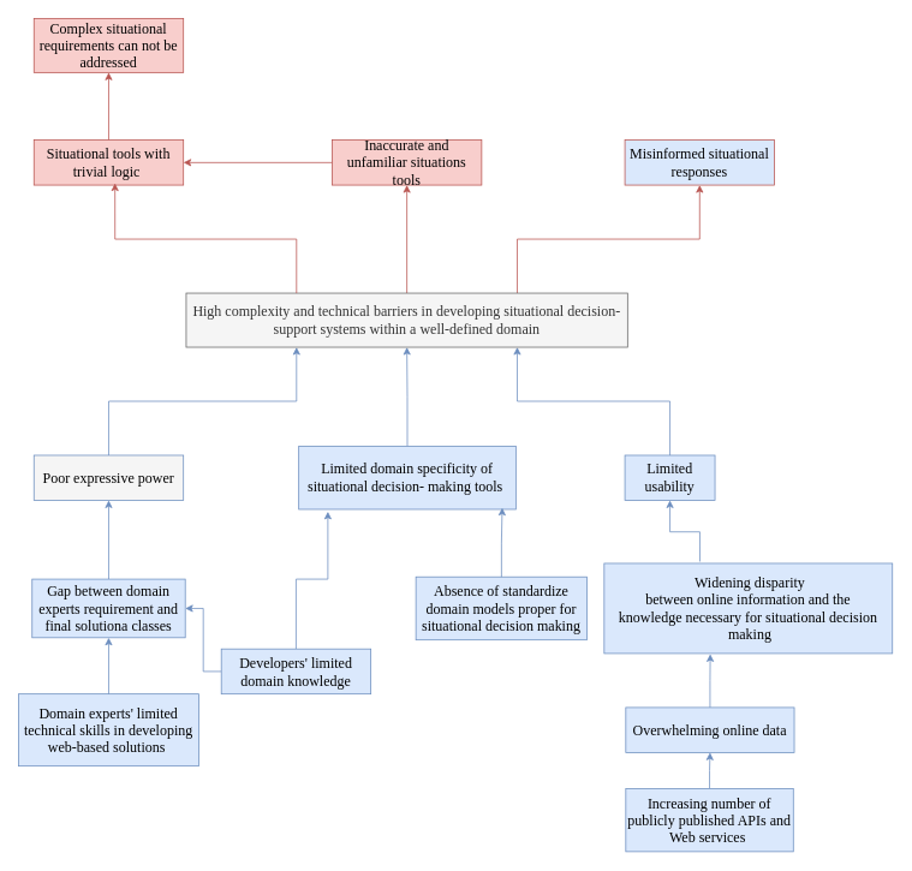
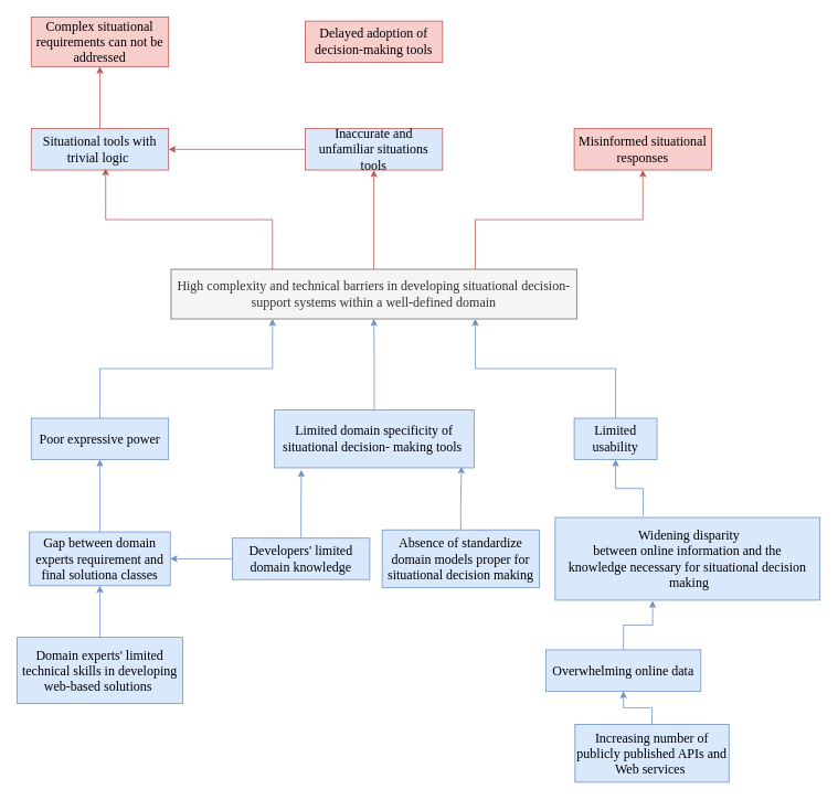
  <mxCell id="0" />
  <mxCell id="1" parent="0" />
  <mxCell id="2" style="edgeStyle=orthogonalEdgeStyle;rounded=0;orthogonalLoop=1;jettySize=auto;html=1;entryX=1;entryY=0.5;entryDx=0;entryDy=0;exitX=0;exitY=0.5;exitDx=0;exitDy=0;fillColor=#dae8fc;strokeColor=#6c8ebf;" parent="1" source="9" target="30" edge="1"><mxGeometry relative="1" as="geometry"><mxPoint x="198.043" y="795" as="sourcePoint" /></mxGeometry></mxCell>
  <mxCell id="3" style="edgeStyle=orthogonalEdgeStyle;rounded=0;orthogonalLoop=1;jettySize=auto;html=1;fillColor=#dae8fc;strokeColor=#6c8ebf;entryX=0.368;entryY=1.007;entryDx=0;entryDy=0;entryPerimeter=0;" parent="1" source="4" target="13" edge="1"><mxGeometry relative="1" as="geometry" /></mxCell>
- <mxCell id="4" value="&lt;font face=&quot;Garamond&quot;&gt;&lt;span style=&quot;font-size: 16px;&quot;&gt;Overwhelming online data&lt;/span&gt;&lt;/font&gt;" style="rounded=0;whiteSpace=wrap;html=1;fillColor=#dae8fc;strokeColor=#6c8ebf;" parent="1" vertex="1"><mxGeometry x="694" y="785" width="187" height="50" as="geometry" /></mxCell>
+ <mxCell id="4" value="&lt;font face=&quot;Garamond&quot;&gt;&lt;span style=&quot;font-size: 16px;&quot;&gt;Overwhelming online data&lt;/span&gt;&lt;/font&gt;" style="rounded=0;whiteSpace=wrap;html=1;fillColor=#dae8fc;strokeColor=#6c8ebf;" parent="1" vertex="1"><mxGeometry x="659" y="785" width="187" height="50" as="geometry" /></mxCell>
  <mxCell id="5" style="edgeStyle=orthogonalEdgeStyle;rounded=0;orthogonalLoop=1;jettySize=auto;html=1;exitX=0.5;exitY=0;exitDx=0;exitDy=0;fillColor=#dae8fc;strokeColor=#6c8ebf;" parent="1" source="6" target="4" edge="1"><mxGeometry relative="1" as="geometry" /></mxCell>
  <mxCell id="6" value="&lt;font face=&quot;Garamond&quot;&gt;&lt;span style=&quot;font-size: 16px;&quot;&gt;Increasing number of publicly published APIs and Web services&amp;nbsp;&lt;/span&gt;&lt;/font&gt;" style="rounded=0;whiteSpace=wrap;html=1;fillColor=#dae8fc;strokeColor=#6c8ebf;" parent="1" vertex="1"><mxGeometry x="694" y="875" width="186" height="70" as="geometry" /></mxCell>
  <mxCell id="7" value="&lt;font face=&quot;Garamond&quot;&gt;&lt;span style=&quot;font-size: 16px;&quot;&gt;Domain experts' limited technical skills in developing web-based solutions&amp;nbsp;&lt;/span&gt;&lt;/font&gt;" style="rounded=0;whiteSpace=wrap;html=1;fillColor=#dae8fc;strokeColor=#6c8ebf;" parent="1" vertex="1"><mxGeometry x="20" y="770" width="200" height="80" as="geometry" /></mxCell>
  <mxCell id="8" style="edgeStyle=orthogonalEdgeStyle;rounded=0;orthogonalLoop=1;jettySize=auto;html=1;entryX=0.134;entryY=1.036;entryDx=0;entryDy=0;fillColor=#dae8fc;strokeColor=#6c8ebf;entryPerimeter=0;" parent="1" source="9" target="11" edge="1"><mxGeometry relative="1" as="geometry" /></mxCell>
- <mxCell id="9" value="&lt;font face=&quot;Garamond&quot;&gt;&lt;span style=&quot;font-size: 16px;&quot;&gt;Developers' limited domain knowledge&lt;/span&gt;&lt;/font&gt;" style="rounded=0;whiteSpace=wrap;html=1;fillColor=#dae8fc;strokeColor=#6c8ebf;" parent="1" vertex="1"><mxGeometry x="245" y="720" width="166" height="50" as="geometry" /></mxCell>
+ <mxCell id="9" value="&lt;font face=&quot;Garamond&quot;&gt;&lt;span style=&quot;font-size: 16px;&quot;&gt;Developers' limited domain knowledge&lt;/span&gt;&lt;/font&gt;" style="rounded=0;whiteSpace=wrap;html=1;fillColor=#dae8fc;strokeColor=#6c8ebf;" parent="1" vertex="1"><mxGeometry x="280" y="650" width="166" height="50" as="geometry" /></mxCell>
  <mxCell id="10" style="edgeStyle=orthogonalEdgeStyle;rounded=0;orthogonalLoop=1;jettySize=auto;html=1;entryX=0.5;entryY=1;entryDx=0;entryDy=0;exitX=0.5;exitY=0;exitDx=0;exitDy=0;fillColor=#dae8fc;strokeColor=#6c8ebf;" parent="1" source="11" target="20" edge="1"><mxGeometry relative="1" as="geometry" /></mxCell>
  <mxCell id="11" value="&lt;font face=&quot;Garamond&quot;&gt;&lt;span style=&quot;font-size: 16px;&quot;&gt;Limited domain specificity of situational decision- making tools&amp;nbsp;&lt;/span&gt;&lt;/font&gt;" style="rounded=0;whiteSpace=wrap;html=1;fillColor=#dae8fc;strokeColor=#6c8ebf;" parent="1" vertex="1"><mxGeometry x="331" y="495" width="241" height="70" as="geometry" /></mxCell>
  <mxCell id="12" style="edgeStyle=orthogonalEdgeStyle;rounded=0;orthogonalLoop=1;jettySize=auto;html=1;fillColor=#dae8fc;strokeColor=#6c8ebf;exitX=0.332;exitY=-0.02;exitDx=0;exitDy=0;exitPerimeter=0;" parent="1" source="13" target="17" edge="1"><mxGeometry relative="1" as="geometry" /></mxCell>
  <mxCell id="13" value="&lt;div style=&quot;font-size: 16px;&quot;&gt;&lt;font style=&quot;font-size: 16px;&quot; face=&quot;Garamond&quot;&gt;&amp;nbsp;Widening disparity&lt;/font&gt;&lt;/div&gt;&lt;div style=&quot;font-size: 16px;&quot;&gt;&lt;font style=&quot;font-size: 16px;&quot; face=&quot;Garamond&quot;&gt;between online information and the&lt;/font&gt;&lt;/div&gt;&lt;div style=&quot;font-size: 16px;&quot;&gt;&lt;font style=&quot;font-size: 16px;&quot; face=&quot;Garamond&quot;&gt;knowledge necessary for situational decision&lt;/font&gt;&lt;/div&gt;&lt;div style=&quot;font-size: 16px;&quot;&gt;&lt;font style=&quot;font-size: 16px;&quot; face=&quot;Garamond&quot;&gt;&amp;nbsp;making&lt;/font&gt;&lt;/div&gt;" style="rounded=0;whiteSpace=wrap;html=1;fillColor=#dae8fc;strokeColor=#6c8ebf;" parent="1" vertex="1"><mxGeometry x="670" y="625" width="320" height="100" as="geometry" /></mxCell>
  <mxCell id="14" style="edgeStyle=orthogonalEdgeStyle;rounded=0;orthogonalLoop=1;jettySize=auto;html=1;entryX=0.25;entryY=1;entryDx=0;entryDy=0;exitX=0.5;exitY=0;exitDx=0;exitDy=0;fillColor=#dae8fc;strokeColor=#6c8ebf;" parent="1" source="15" target="20" edge="1"><mxGeometry relative="1" as="geometry" /></mxCell>
- <mxCell id="15" value="&lt;font style=&quot;&quot; face=&quot;Garamond&quot;&gt;&lt;span style=&quot;font-size: 16px;&quot;&gt;Poor expressive power&lt;/span&gt;&lt;/font&gt;" style="rounded=0;whiteSpace=wrap;html=1;fillColor=#f5f5f5;strokeColor=#6c8ebf;" parent="1" vertex="1"><mxGeometry x="37" y="505" width="166" height="50" as="geometry" /></mxCell>
+ <mxCell id="15" value="&lt;font style=&quot;&quot; face=&quot;Garamond&quot;&gt;&lt;span style=&quot;font-size: 16px;&quot;&gt;Poor expressive power&lt;/span&gt;&lt;/font&gt;" style="rounded=0;whiteSpace=wrap;html=1;fillColor=#dae8fc;strokeColor=#6c8ebf;" parent="1" vertex="1"><mxGeometry x="37" y="505" width="166" height="50" as="geometry" /></mxCell>
  <mxCell id="16" style="edgeStyle=orthogonalEdgeStyle;rounded=0;orthogonalLoop=1;jettySize=auto;html=1;exitX=0.5;exitY=0;exitDx=0;exitDy=0;entryX=0.75;entryY=1;entryDx=0;entryDy=0;fillColor=#dae8fc;strokeColor=#6c8ebf;" parent="1" source="17" target="20" edge="1"><mxGeometry relative="1" as="geometry" /></mxCell>
  <mxCell id="17" value="&lt;font style=&quot;&quot; face=&quot;Garamond&quot;&gt;&lt;span style=&quot;font-size: 16px;&quot;&gt;Limited usability&lt;/span&gt;&lt;/font&gt;" style="rounded=0;whiteSpace=wrap;html=1;fillColor=#dae8fc;strokeColor=#6c8ebf;" parent="1" vertex="1"><mxGeometry x="693" y="505" width="100" height="50" as="geometry" /></mxCell>
  <mxCell id="18" style="edgeStyle=orthogonalEdgeStyle;rounded=0;orthogonalLoop=1;jettySize=auto;html=1;entryX=0.5;entryY=1;entryDx=0;entryDy=0;exitX=0.75;exitY=0;exitDx=0;exitDy=0;fillColor=#f8cecc;strokeColor=#b85450;" parent="1" source="20" target="21" edge="1"><mxGeometry relative="1" as="geometry" /></mxCell>
  <mxCell id="19" style="edgeStyle=orthogonalEdgeStyle;rounded=0;orthogonalLoop=1;jettySize=auto;html=1;entryX=0.5;entryY=1;entryDx=0;entryDy=0;fillColor=#f8cecc;strokeColor=#b85450;" parent="1" source="20" target="26" edge="1"><mxGeometry relative="1" as="geometry" /></mxCell>
  <mxCell id="20" value="&lt;font style=&quot;font-size: 16px;&quot; face=&quot;Garamond&quot;&gt;High complexity and technical barriers in developing situational decision-support systems within a well-defined domain&lt;/font&gt;" style="rounded=0;whiteSpace=wrap;html=1;fillColor=#f5f5f5;strokeColor=#666666;fontColor=#333333;" parent="1" vertex="1"><mxGeometry x="206" y="325" width="490" height="60" as="geometry" /></mxCell>
- <mxCell id="21" value="&lt;span style=&quot;font-family: Garamond; font-size: 16px;&quot;&gt;Misinformed situational responses&lt;/span&gt;" style="rounded=0;whiteSpace=wrap;html=1;fillColor=#dae8fc;strokeColor=#b85450;" parent="1" vertex="1"><mxGeometry x="693" y="155" width="166" height="50" as="geometry" /></mxCell>
+ <mxCell id="21" value="&lt;span style=&quot;font-family: Garamond; font-size: 16px;&quot;&gt;Misinformed situational responses&lt;/span&gt;" style="rounded=0;whiteSpace=wrap;html=1;fillColor=#f8cecc;strokeColor=#b85450;" parent="1" vertex="1"><mxGeometry x="693" y="155" width="166" height="50" as="geometry" /></mxCell>
  <mxCell id="22" style="edgeStyle=orthogonalEdgeStyle;rounded=0;orthogonalLoop=1;jettySize=auto;html=1;exitX=0.5;exitY=0;exitDx=0;exitDy=0;entryX=0.5;entryY=1;entryDx=0;entryDy=0;fillColor=#f8cecc;strokeColor=#b85450;" parent="1" source="23" target="24" edge="1"><mxGeometry relative="1" as="geometry" /></mxCell>
- <mxCell id="23" value="&lt;font face=&quot;Garamond&quot;&gt;&lt;span style=&quot;font-size: 16px;&quot;&gt;Situational tools with trivial logic&amp;nbsp;&lt;/span&gt;&lt;/font&gt;" style="rounded=0;whiteSpace=wrap;html=1;fillColor=#f8cecc;strokeColor=#b85450;" parent="1" vertex="1"><mxGeometry x="37" y="155" width="166" height="50" as="geometry" /></mxCell>
+ <mxCell id="23" value="&lt;font face=&quot;Garamond&quot;&gt;&lt;span style=&quot;font-size: 16px;&quot;&gt;Situational tools with trivial logic&amp;nbsp;&lt;/span&gt;&lt;/font&gt;" style="rounded=0;whiteSpace=wrap;html=1;fillColor=#dae8fc;strokeColor=#b85450;" parent="1" vertex="1"><mxGeometry x="37" y="155" width="166" height="50" as="geometry" /></mxCell>
  <mxCell id="24" value="&lt;font face=&quot;Garamond&quot;&gt;&lt;span style=&quot;font-size: 16px;&quot;&gt;Complex situational requirements can not be addressed&lt;/span&gt;&lt;/font&gt;" style="rounded=0;whiteSpace=wrap;html=1;fillColor=#f8cecc;strokeColor=#b85450;" parent="1" vertex="1"><mxGeometry x="37" y="20" width="166" height="60" as="geometry" /></mxCell>
  <mxCell id="25" value="&lt;font face=&quot;Garamond&quot;&gt;&lt;span style=&quot;font-size: 16px;&quot;&gt;Absence of standardize domain models proper for situational decision making&lt;/span&gt;&lt;/font&gt;" style="rounded=0;whiteSpace=wrap;html=1;fillColor=#dae8fc;strokeColor=#6c8ebf;" parent="1" vertex="1"><mxGeometry x="461" y="640" width="190" height="70" as="geometry" /></mxCell>
- <mxCell id="26" value="&lt;font face=&quot;Garamond&quot;&gt;&lt;span style=&quot;font-size: 16px;&quot;&gt;Inaccurate and unfamiliar situations tools&lt;/span&gt;&lt;/font&gt;" style="rounded=0;whiteSpace=wrap;html=1;fillColor=#f8cecc;strokeColor=#b85450;" parent="1" vertex="1"><mxGeometry x="368" y="155" width="166" height="50" as="geometry" /></mxCell>
+ <mxCell id="26" value="&lt;font face=&quot;Garamond&quot;&gt;&lt;span style=&quot;font-size: 16px;&quot;&gt;Inaccurate and unfamiliar situations tools&lt;/span&gt;&lt;/font&gt;" style="rounded=0;whiteSpace=wrap;html=1;fillColor=#dae8fc;strokeColor=#b85450;" parent="1" vertex="1"><mxGeometry x="368" y="155" width="166" height="50" as="geometry" /></mxCell>
+ <mxCell id="27" value="&lt;font style=&quot;font-size: 16px;&quot; face=&quot;Garamond&quot;&gt;Delayed adoption of decision-making tools&lt;/font&gt;" style="rounded=0;whiteSpace=wrap;html=1;fillColor=#f8cecc;strokeColor=#b85450;" parent="1" vertex="1"><mxGeometry x="368" y="25" width="166" height="50" as="geometry" /></mxCell>
  <mxCell id="28" style="edgeStyle=orthogonalEdgeStyle;rounded=0;orthogonalLoop=1;jettySize=auto;html=1;entryX=0.937;entryY=0.976;entryDx=0;entryDy=0;fillColor=#dae8fc;strokeColor=#6c8ebf;entryPerimeter=0;" parent="1" source="25" target="11" edge="1"><mxGeometry relative="1" as="geometry" /></mxCell>
  <mxCell id="29" style="edgeStyle=orthogonalEdgeStyle;rounded=0;orthogonalLoop=1;jettySize=auto;html=1;entryX=0.5;entryY=1;entryDx=0;entryDy=0;fillColor=#dae8fc;strokeColor=#6c8ebf;" parent="1" source="30" target="15" edge="1"><mxGeometry relative="1" as="geometry" /></mxCell>
  <mxCell id="30" value="Gap between domain experts requirement and final solutiona classes" style="rounded=0;whiteSpace=wrap;html=1;fillColor=#dae8fc;strokeColor=#6c8ebf;fontFamily=Garamond;fontSize=16;" parent="1" vertex="1"><mxGeometry x="35" y="642.5" width="170" height="65" as="geometry" /></mxCell>
  <mxCell id="31" style="edgeStyle=orthogonalEdgeStyle;rounded=0;orthogonalLoop=1;jettySize=auto;html=1;exitX=0.5;exitY=0;exitDx=0;exitDy=0;entryX=0.5;entryY=1;entryDx=0;entryDy=0;fillColor=#dae8fc;strokeColor=#6c8ebf;" parent="1" source="7" target="30" edge="1"><mxGeometry relative="1" as="geometry"><mxPoint x="55" y="725" as="targetPoint" /></mxGeometry></mxCell>
  <mxCell id="32" style="edgeStyle=orthogonalEdgeStyle;rounded=0;orthogonalLoop=1;jettySize=auto;html=1;exitX=0.25;exitY=0;exitDx=0;exitDy=0;entryX=0.542;entryY=0.96;entryDx=0;entryDy=0;entryPerimeter=0;fillColor=#f8cecc;strokeColor=#b85450;" parent="1" source="20" target="23" edge="1"><mxGeometry relative="1" as="geometry" /></mxCell>
  <mxCell id="33" style="edgeStyle=orthogonalEdgeStyle;rounded=0;orthogonalLoop=1;jettySize=auto;html=1;fillColor=#f8cecc;strokeColor=#b85450;" parent="1" source="26" target="23" edge="1"><mxGeometry relative="1" as="geometry" /></mxCell>
